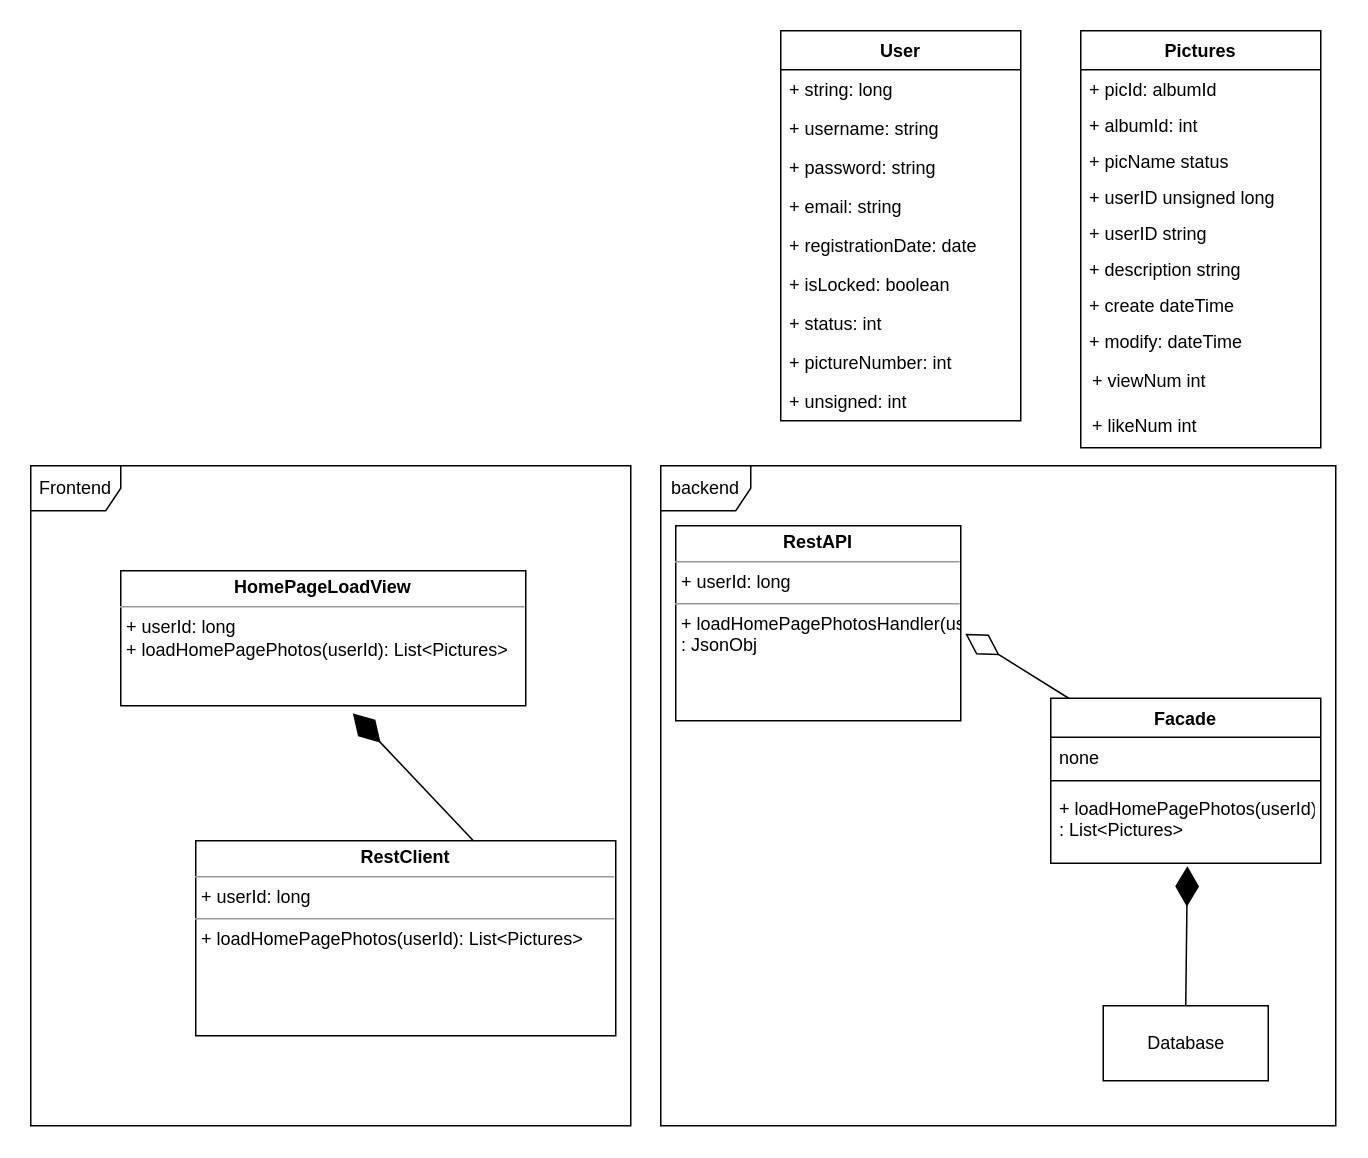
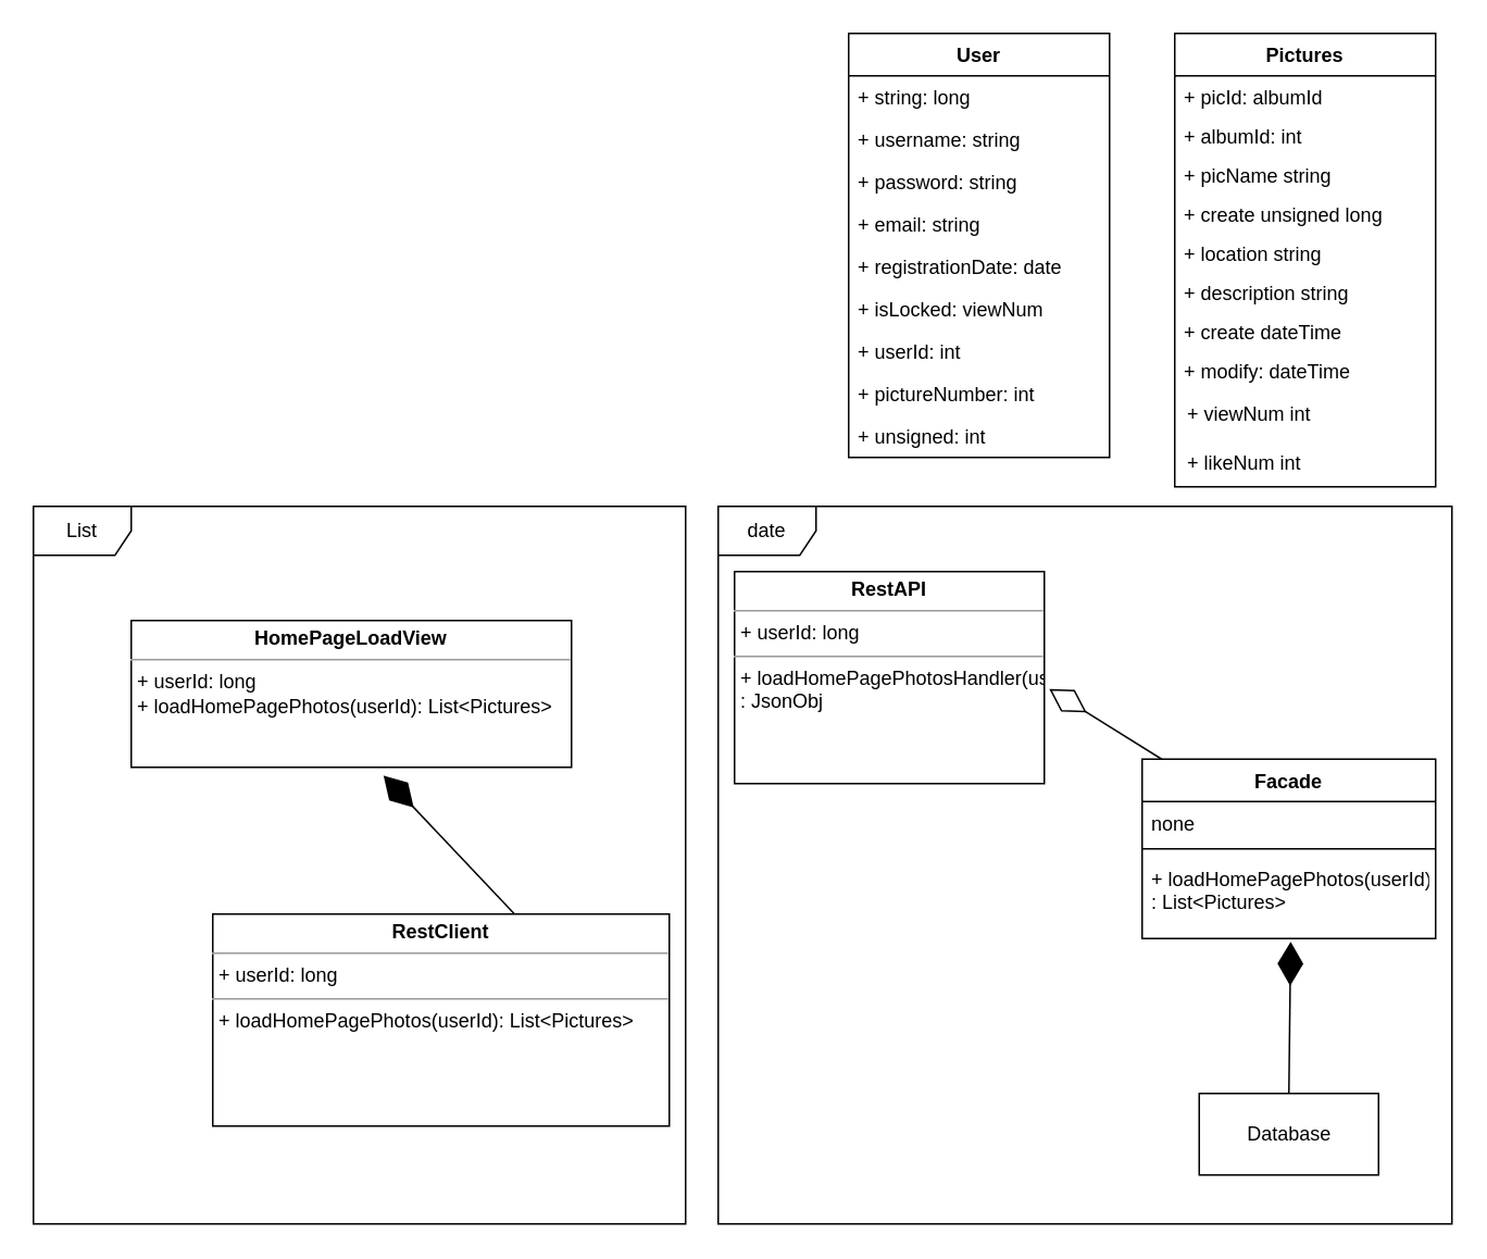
  <mxCell id="0" />
  <mxCell id="1" parent="0" />
  <mxCell id="2" value="Pictures" style="swimlane;fontStyle=1;align=center;verticalAlign=top;childLayout=stackLayout;horizontal=1;startSize=26;horizontalStack=0;resizeParent=1;resizeParentMax=0;resizeLast=0;collapsible=1;marginBottom=0;" parent="1" vertex="1"><mxGeometry x="720" y="20" width="160" height="278" as="geometry" /></mxCell>
  <mxCell id="3" value="+ picId: albumId&#10;" style="text;strokeColor=none;fillColor=none;align=left;verticalAlign=top;spacingLeft=4;spacingRight=4;overflow=hidden;rotatable=0;points=[[0,0.5],[1,0.5]];portConstraint=eastwest;" parent="2" vertex="1"><mxGeometry y="26" width="160" height="24" as="geometry" /></mxCell>
  <mxCell id="4" value="+ albumId: int" style="text;strokeColor=none;fillColor=none;align=left;verticalAlign=top;spacingLeft=4;spacingRight=4;overflow=hidden;rotatable=0;points=[[0,0.5],[1,0.5]];portConstraint=eastwest;" vertex="1" parent="2"><mxGeometry y="50" width="160" height="24" as="geometry" /></mxCell>
- <mxCell id="5" value="+ picName status" style="text;strokeColor=none;fillColor=none;align=left;verticalAlign=top;spacingLeft=4;spacingRight=4;overflow=hidden;rotatable=0;points=[[0,0.5],[1,0.5]];portConstraint=eastwest;" vertex="1" parent="2"><mxGeometry y="74" width="160" height="24" as="geometry" /></mxCell>
- <mxCell id="6" value="+ userID unsigned long" style="text;strokeColor=none;fillColor=none;align=left;verticalAlign=top;spacingLeft=4;spacingRight=4;overflow=hidden;rotatable=0;points=[[0,0.5],[1,0.5]];portConstraint=eastwest;" vertex="1" parent="2"><mxGeometry y="98" width="160" height="24" as="geometry" /></mxCell>
- <mxCell id="7" value="+ userID string" style="text;strokeColor=none;fillColor=none;align=left;verticalAlign=top;spacingLeft=4;spacingRight=4;overflow=hidden;rotatable=0;points=[[0,0.5],[1,0.5]];portConstraint=eastwest;" vertex="1" parent="2"><mxGeometry y="122" width="160" height="24" as="geometry" /></mxCell>
+ <mxCell id="5" value="+ picName string" style="text;strokeColor=none;fillColor=none;align=left;verticalAlign=top;spacingLeft=4;spacingRight=4;overflow=hidden;rotatable=0;points=[[0,0.5],[1,0.5]];portConstraint=eastwest;" vertex="1" parent="2"><mxGeometry y="74" width="160" height="24" as="geometry" /></mxCell>
+ <mxCell id="6" value="+ create unsigned long" style="text;strokeColor=none;fillColor=none;align=left;verticalAlign=top;spacingLeft=4;spacingRight=4;overflow=hidden;rotatable=0;points=[[0,0.5],[1,0.5]];portConstraint=eastwest;" vertex="1" parent="2"><mxGeometry y="98" width="160" height="24" as="geometry" /></mxCell>
+ <mxCell id="7" value="+ location string" style="text;strokeColor=none;fillColor=none;align=left;verticalAlign=top;spacingLeft=4;spacingRight=4;overflow=hidden;rotatable=0;points=[[0,0.5],[1,0.5]];portConstraint=eastwest;" vertex="1" parent="2"><mxGeometry y="122" width="160" height="24" as="geometry" /></mxCell>
  <mxCell id="8" value="+ description string" style="text;strokeColor=none;fillColor=none;align=left;verticalAlign=top;spacingLeft=4;spacingRight=4;overflow=hidden;rotatable=0;points=[[0,0.5],[1,0.5]];portConstraint=eastwest;" vertex="1" parent="2"><mxGeometry y="146" width="160" height="24" as="geometry" /></mxCell>
  <mxCell id="9" value="+ create dateTime" style="text;strokeColor=none;fillColor=none;align=left;verticalAlign=top;spacingLeft=4;spacingRight=4;overflow=hidden;rotatable=0;points=[[0,0.5],[1,0.5]];portConstraint=eastwest;" vertex="1" parent="2"><mxGeometry y="170" width="160" height="24" as="geometry" /></mxCell>
  <mxCell id="10" value="+ modify: dateTime" style="text;strokeColor=none;fillColor=none;align=left;verticalAlign=top;spacingLeft=4;spacingRight=4;overflow=hidden;rotatable=0;points=[[0,0.5],[1,0.5]];portConstraint=eastwest;" vertex="1" parent="2"><mxGeometry y="194" width="160" height="24" as="geometry" /></mxCell>
  <mxCell id="11" value="+ viewNum int" style="shape=partialRectangle;overflow=hidden;connectable=0;fillColor=none;top=0;left=0;bottom=0;right=0;align=left;spacingLeft=6;" vertex="1" parent="2"><mxGeometry y="218" width="160" height="30" as="geometry" /></mxCell>
  <mxCell id="12" value="+ likeNum int" style="shape=partialRectangle;overflow=hidden;connectable=0;fillColor=none;top=0;left=0;bottom=0;right=0;align=left;spacingLeft=6;" vertex="1" parent="2"><mxGeometry y="248" width="160" height="30" as="geometry" /></mxCell>
  <mxCell id="13" value="&lt;p style=&quot;margin: 0px ; margin-top: 4px ; text-align: center&quot;&gt;&lt;b&gt;HomePageLoadView&lt;/b&gt;&lt;/p&gt;&lt;hr size=&quot;1&quot;&gt;&lt;p style=&quot;margin: 0px ; margin-left: 4px&quot;&gt;+ userId: long&lt;/p&gt;&lt;p style=&quot;margin: 0px ; margin-left: 4px&quot;&gt;+ loadHomePagePhotos(userId): List&amp;lt;Pictures&amp;gt;&lt;/p&gt;" style="verticalAlign=top;align=left;overflow=fill;fontSize=12;fontFamily=Helvetica;html=1;" parent="1" vertex="1"><mxGeometry x="80" y="380" width="270" height="90" as="geometry" /></mxCell>
  <mxCell id="14" value="&lt;p style=&quot;margin: 0px ; margin-top: 4px ; text-align: center&quot;&gt;&lt;b&gt;RestClient&lt;/b&gt;&lt;/p&gt;&lt;hr size=&quot;1&quot;&gt;&lt;p style=&quot;margin: 0px 0px 0px 4px&quot;&gt;+ userId: long&lt;br&gt;&lt;/p&gt;&lt;hr size=&quot;1&quot;&gt;&lt;p style=&quot;margin: 0px ; margin-left: 4px&quot;&gt;+ loadHomePagePhotos(userId): List&amp;lt;Pictures&amp;gt;&lt;br&gt;&lt;/p&gt;" style="verticalAlign=top;align=left;overflow=fill;fontSize=12;fontFamily=Helvetica;html=1;" parent="1" vertex="1"><mxGeometry x="130" y="560" width="280" height="130" as="geometry" /></mxCell>
  <mxCell id="15" value="" style="endArrow=diamondThin;endFill=1;endSize=24;html=1;entryX=0.573;entryY=1.056;entryDx=0;entryDy=0;entryPerimeter=0;exitX=0.661;exitY=0;exitDx=0;exitDy=0;exitPerimeter=0;" parent="1" source="14" target="13" edge="1"><mxGeometry width="160" relative="1" as="geometry"><mxPoint x="370" y="600" as="sourcePoint" /><mxPoint x="530" y="600" as="targetPoint" /></mxGeometry></mxCell>
  <mxCell id="16" value="&lt;p style=&quot;margin: 0px ; margin-top: 4px ; text-align: center&quot;&gt;&lt;b&gt;RestAPI&lt;/b&gt;&lt;/p&gt;&lt;hr size=&quot;1&quot;&gt;&lt;p style=&quot;margin: 0px 0px 0px 4px&quot;&gt;+ userId: long&lt;br&gt;&lt;/p&gt;&lt;hr size=&quot;1&quot;&gt;&lt;p style=&quot;margin: 0px ; margin-left: 4px&quot;&gt;+ loadHomePagePhotosHandler(userId)&lt;/p&gt;&lt;p style=&quot;margin: 0px ; margin-left: 4px&quot;&gt;: JsonObj&lt;br&gt;&lt;/p&gt;" style="verticalAlign=top;align=left;overflow=fill;fontSize=12;fontFamily=Helvetica;html=1;" parent="1" vertex="1"><mxGeometry x="450" y="350" width="190" height="130" as="geometry" /></mxCell>
  <mxCell id="17" value="" style="endArrow=diamondThin;endFill=0;endSize=24;html=1;entryX=1.016;entryY=0.554;entryDx=0;entryDy=0;entryPerimeter=0;" parent="1" target="16" edge="1"><mxGeometry width="160" relative="1" as="geometry"><mxPoint x="720" y="470" as="sourcePoint" /><mxPoint x="530" y="570" as="targetPoint" /></mxGeometry></mxCell>
  <mxCell id="18" value="Facade" style="swimlane;fontStyle=1;align=center;verticalAlign=top;childLayout=stackLayout;horizontal=1;startSize=26;horizontalStack=0;resizeParent=1;resizeParentMax=0;resizeLast=0;collapsible=1;marginBottom=0;" parent="1" vertex="1"><mxGeometry x="700" y="465" width="180" height="110" as="geometry" /></mxCell>
  <mxCell id="19" value="none" style="text;strokeColor=none;fillColor=none;align=left;verticalAlign=top;spacingLeft=4;spacingRight=4;overflow=hidden;rotatable=0;points=[[0,0.5],[1,0.5]];portConstraint=eastwest;" parent="18" vertex="1"><mxGeometry y="26" width="180" height="24" as="geometry" /></mxCell>
  <mxCell id="20" value="" style="line;strokeWidth=1;fillColor=none;align=left;verticalAlign=middle;spacingTop=-1;spacingLeft=3;spacingRight=3;rotatable=0;labelPosition=right;points=[];portConstraint=eastwest;" parent="18" vertex="1"><mxGeometry y="50" width="180" height="10" as="geometry" /></mxCell>
  <mxCell id="21" value="+ loadHomePagePhotos(userId)&#10;: List&lt;Pictures&gt;" style="text;strokeColor=none;fillColor=none;align=left;verticalAlign=top;spacingLeft=4;spacingRight=4;overflow=hidden;rotatable=0;points=[[0,0.5],[1,0.5]];portConstraint=eastwest;" parent="18" vertex="1"><mxGeometry y="60" width="180" height="50" as="geometry" /></mxCell>
  <mxCell id="22" value="Database" style="html=1;" parent="1" vertex="1"><mxGeometry x="735" y="670" width="110" height="50" as="geometry" /></mxCell>
  <mxCell id="23" value="" style="endArrow=diamondThin;endFill=1;endSize=24;html=1;exitX=0.5;exitY=0;exitDx=0;exitDy=0;entryX=0.506;entryY=1.04;entryDx=0;entryDy=0;entryPerimeter=0;" parent="1" source="22" target="21" edge="1"><mxGeometry width="160" relative="1" as="geometry"><mxPoint x="500" y="570" as="sourcePoint" /><mxPoint x="660" y="570" as="targetPoint" /></mxGeometry></mxCell>
- <mxCell id="24" value="Frontend" style="shape=umlFrame;whiteSpace=wrap;html=1;" parent="1" vertex="1"><mxGeometry x="20" y="310" width="400" height="440" as="geometry" /></mxCell>
- <mxCell id="25" value="backend" style="shape=umlFrame;whiteSpace=wrap;html=1;" parent="1" vertex="1"><mxGeometry x="440" y="310" width="450" height="440" as="geometry" /></mxCell>
+ <mxCell id="24" value="List" style="shape=umlFrame;whiteSpace=wrap;html=1;" parent="1" vertex="1"><mxGeometry x="20" y="310" width="400" height="440" as="geometry" /></mxCell>
+ <mxCell id="25" value="date" style="shape=umlFrame;whiteSpace=wrap;html=1;" parent="1" vertex="1"><mxGeometry x="440" y="310" width="450" height="440" as="geometry" /></mxCell>
  <mxCell id="26" value="User" style="swimlane;fontStyle=1;align=center;verticalAlign=top;childLayout=stackLayout;horizontal=1;startSize=26;horizontalStack=0;resizeParent=1;resizeParentMax=0;resizeLast=0;collapsible=1;marginBottom=0;" vertex="1" parent="1"><mxGeometry x="520" y="20" width="160" height="260" as="geometry" /></mxCell>
  <mxCell id="27" value="+ string: long&#10;" style="text;strokeColor=none;fillColor=none;align=left;verticalAlign=top;spacingLeft=4;spacingRight=4;overflow=hidden;rotatable=0;points=[[0,0.5],[1,0.5]];portConstraint=eastwest;" vertex="1" parent="26"><mxGeometry y="26" width="160" height="26" as="geometry" /></mxCell>
  <mxCell id="28" value="+ username: string&#10;" style="text;strokeColor=none;fillColor=none;align=left;verticalAlign=top;spacingLeft=4;spacingRight=4;overflow=hidden;rotatable=0;points=[[0,0.5],[1,0.5]];portConstraint=eastwest;" vertex="1" parent="26"><mxGeometry y="52" width="160" height="26" as="geometry" /></mxCell>
  <mxCell id="29" value="+ password: string" style="text;strokeColor=none;fillColor=none;align=left;verticalAlign=top;spacingLeft=4;spacingRight=4;overflow=hidden;rotatable=0;points=[[0,0.5],[1,0.5]];portConstraint=eastwest;" vertex="1" parent="26"><mxGeometry y="78" width="160" height="26" as="geometry" /></mxCell>
  <mxCell id="30" value="+ email: string&#10;" style="text;strokeColor=none;fillColor=none;align=left;verticalAlign=top;spacingLeft=4;spacingRight=4;overflow=hidden;rotatable=0;points=[[0,0.5],[1,0.5]];portConstraint=eastwest;" vertex="1" parent="26"><mxGeometry y="104" width="160" height="26" as="geometry" /></mxCell>
  <mxCell id="31" value="+ registrationDate: date&#10;" style="text;strokeColor=none;fillColor=none;align=left;verticalAlign=top;spacingLeft=4;spacingRight=4;overflow=hidden;rotatable=0;points=[[0,0.5],[1,0.5]];portConstraint=eastwest;" vertex="1" parent="26"><mxGeometry y="130" width="160" height="26" as="geometry" /></mxCell>
- <mxCell id="32" value="+ isLocked: boolean&#10;" style="text;strokeColor=none;fillColor=none;align=left;verticalAlign=top;spacingLeft=4;spacingRight=4;overflow=hidden;rotatable=0;points=[[0,0.5],[1,0.5]];portConstraint=eastwest;" vertex="1" parent="26"><mxGeometry y="156" width="160" height="26" as="geometry" /></mxCell>
- <mxCell id="33" value="+ status: int&#10;" style="text;strokeColor=none;fillColor=none;align=left;verticalAlign=top;spacingLeft=4;spacingRight=4;overflow=hidden;rotatable=0;points=[[0,0.5],[1,0.5]];portConstraint=eastwest;" vertex="1" parent="26"><mxGeometry y="182" width="160" height="26" as="geometry" /></mxCell>
+ <mxCell id="32" value="+ isLocked: viewNum&#10;" style="text;strokeColor=none;fillColor=none;align=left;verticalAlign=top;spacingLeft=4;spacingRight=4;overflow=hidden;rotatable=0;points=[[0,0.5],[1,0.5]];portConstraint=eastwest;" vertex="1" parent="26"><mxGeometry y="156" width="160" height="26" as="geometry" /></mxCell>
+ <mxCell id="33" value="+ userId: int&#10;" style="text;strokeColor=none;fillColor=none;align=left;verticalAlign=top;spacingLeft=4;spacingRight=4;overflow=hidden;rotatable=0;points=[[0,0.5],[1,0.5]];portConstraint=eastwest;" vertex="1" parent="26"><mxGeometry y="182" width="160" height="26" as="geometry" /></mxCell>
  <mxCell id="34" value="+ pictureNumber: int&#10;" style="text;strokeColor=none;fillColor=none;align=left;verticalAlign=top;spacingLeft=4;spacingRight=4;overflow=hidden;rotatable=0;points=[[0,0.5],[1,0.5]];portConstraint=eastwest;" vertex="1" parent="26"><mxGeometry y="208" width="160" height="26" as="geometry" /></mxCell>
  <mxCell id="35" value="+ unsigned: int&#10;" style="text;strokeColor=none;fillColor=none;align=left;verticalAlign=top;spacingLeft=4;spacingRight=4;overflow=hidden;rotatable=0;points=[[0,0.5],[1,0.5]];portConstraint=eastwest;" vertex="1" parent="26"><mxGeometry y="234" width="160" height="26" as="geometry" /></mxCell>
